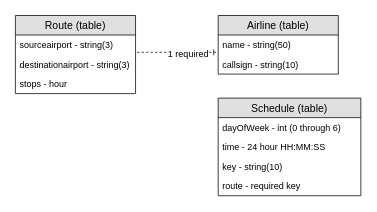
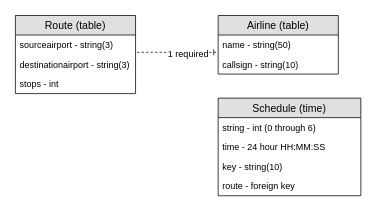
  <mxCell id="0" />
  <mxCell id="1" parent="0" />
  <mxCell id="2" value="Route (table)" style="swimlane;fontStyle=0;childLayout=stackLayout;horizontal=1;startSize=26;fillColor=#e0e0e0;horizontalStack=0;resizeParent=1;resizeParentMax=0;resizeLast=0;collapsible=1;marginBottom=0;swimlaneFillColor=#ffffff;align=center;fontSize=14;" vertex="1" parent="1"><mxGeometry x="20" y="20" width="160" height="104" as="geometry" /></mxCell>
  <mxCell id="3" value="sourceairport - string(3)" style="text;strokeColor=none;fillColor=none;spacingLeft=4;spacingRight=4;overflow=hidden;rotatable=0;points=[[0,0.5],[1,0.5]];portConstraint=eastwest;fontSize=12;" vertex="1" parent="2"><mxGeometry y="26" width="160" height="26" as="geometry" /></mxCell>
  <mxCell id="4" value="destinationairport - string(3)" style="text;strokeColor=none;fillColor=none;spacingLeft=4;spacingRight=4;overflow=hidden;rotatable=0;points=[[0,0.5],[1,0.5]];portConstraint=eastwest;fontSize=12;" vertex="1" parent="2"><mxGeometry y="52" width="160" height="26" as="geometry" /></mxCell>
- <mxCell id="5" value="stops - hour" style="text;strokeColor=none;fillColor=none;spacingLeft=4;spacingRight=4;overflow=hidden;rotatable=0;points=[[0,0.5],[1,0.5]];portConstraint=eastwest;fontSize=12;" vertex="1" parent="2"><mxGeometry y="78" width="160" height="26" as="geometry" /></mxCell>
+ <mxCell id="5" value="stops - int" style="text;strokeColor=none;fillColor=none;spacingLeft=4;spacingRight=4;overflow=hidden;rotatable=0;points=[[0,0.5],[1,0.5]];portConstraint=eastwest;fontSize=12;" vertex="1" parent="2"><mxGeometry y="78" width="160" height="26" as="geometry" /></mxCell>
  <mxCell id="6" value="Airline (table)" style="swimlane;fontStyle=0;childLayout=stackLayout;horizontal=1;startSize=26;fillColor=#e0e0e0;horizontalStack=0;resizeParent=1;resizeParentMax=0;resizeLast=0;collapsible=1;marginBottom=0;swimlaneFillColor=#ffffff;align=center;fontSize=14;" vertex="1" parent="1"><mxGeometry x="290" y="20" width="160" height="78" as="geometry" /></mxCell>
  <mxCell id="7" value="name - string(50)" style="text;strokeColor=none;fillColor=none;spacingLeft=4;spacingRight=4;overflow=hidden;rotatable=0;points=[[0,0.5],[1,0.5]];portConstraint=eastwest;fontSize=12;" vertex="1" parent="6"><mxGeometry y="26" width="160" height="26" as="geometry" /></mxCell>
  <mxCell id="8" value="callsign - string(10)" style="text;strokeColor=none;fillColor=none;spacingLeft=4;spacingRight=4;overflow=hidden;rotatable=0;points=[[0,0.5],[1,0.5]];portConstraint=eastwest;fontSize=12;" vertex="1" parent="6"><mxGeometry y="52" width="160" height="26" as="geometry" /></mxCell>
  <mxCell id="9" value="" style="edgeStyle=entityRelationEdgeStyle;fontSize=12;html=1;endArrow=ERone;endFill=1;entryX=-0.012;entryY=-0.115;entryDx=0;entryDy=0;entryPerimeter=0;exitX=1.013;exitY=-0.115;exitDx=0;exitDy=0;exitPerimeter=0;dashed=1;" edge="1" parent="1" source="4" target="8"><mxGeometry width="100" height="100" relative="1" as="geometry"><mxPoint x="182" y="69" as="sourcePoint" /><mxPoint x="120" y="150" as="targetPoint" /></mxGeometry></mxCell>
  <mxCell id="10" value="1 required" style="text;html=1;resizable=0;points=[];align=center;verticalAlign=middle;labelBackgroundColor=#ffffff;" vertex="1" connectable="0" parent="9"><mxGeometry x="0.264" y="-2" relative="1" as="geometry"><mxPoint as="offset" /></mxGeometry></mxCell>
- <mxCell id="11" value="Schedule (table)" style="swimlane;fontStyle=0;childLayout=stackLayout;horizontal=1;startSize=26;fillColor=#e0e0e0;horizontalStack=0;resizeParent=1;resizeParentMax=0;resizeLast=0;collapsible=1;marginBottom=0;swimlaneFillColor=#ffffff;align=center;fontSize=14;" vertex="1" parent="1"><mxGeometry x="290" y="130" width="190" height="130" as="geometry" /></mxCell>
- <mxCell id="12" value="dayOfWeek - int (0 through 6)" style="text;strokeColor=none;fillColor=none;spacingLeft=4;spacingRight=4;overflow=hidden;rotatable=0;points=[[0,0.5],[1,0.5]];portConstraint=eastwest;fontSize=12;" vertex="1" parent="11"><mxGeometry y="26" width="190" height="26" as="geometry" /></mxCell>
+ <mxCell id="11" value="Schedule (time)" style="swimlane;fontStyle=0;childLayout=stackLayout;horizontal=1;startSize=26;fillColor=#e0e0e0;horizontalStack=0;resizeParent=1;resizeParentMax=0;resizeLast=0;collapsible=1;marginBottom=0;swimlaneFillColor=#ffffff;align=center;fontSize=14;" vertex="1" parent="1"><mxGeometry x="290" y="130" width="190" height="130" as="geometry" /></mxCell>
+ <mxCell id="12" value="string - int (0 through 6)" style="text;strokeColor=none;fillColor=none;spacingLeft=4;spacingRight=4;overflow=hidden;rotatable=0;points=[[0,0.5],[1,0.5]];portConstraint=eastwest;fontSize=12;" vertex="1" parent="11"><mxGeometry y="26" width="190" height="26" as="geometry" /></mxCell>
  <mxCell id="13" value="time - 24 hour HH:MM:SS" style="text;strokeColor=none;fillColor=none;spacingLeft=4;spacingRight=4;overflow=hidden;rotatable=0;points=[[0,0.5],[1,0.5]];portConstraint=eastwest;fontSize=12;" vertex="1" parent="11"><mxGeometry y="52" width="190" height="26" as="geometry" /></mxCell>
  <mxCell id="14" value="key - string(10)" style="text;strokeColor=none;fillColor=none;spacingLeft=4;spacingRight=4;overflow=hidden;rotatable=0;points=[[0,0.5],[1,0.5]];portConstraint=eastwest;fontSize=12;" vertex="1" parent="11"><mxGeometry y="78" width="190" height="26" as="geometry" /></mxCell>
- <mxCell id="15" value="route - required key" style="text;strokeColor=none;fillColor=none;spacingLeft=4;spacingRight=4;overflow=hidden;rotatable=0;points=[[0,0.5],[1,0.5]];portConstraint=eastwest;fontSize=12;" vertex="1" parent="11"><mxGeometry y="104" width="190" height="26" as="geometry" /></mxCell>
+ <mxCell id="15" value="route - foreign key" style="text;strokeColor=none;fillColor=none;spacingLeft=4;spacingRight=4;overflow=hidden;rotatable=0;points=[[0,0.5],[1,0.5]];portConstraint=eastwest;fontSize=12;" vertex="1" parent="11"><mxGeometry y="104" width="190" height="26" as="geometry" /></mxCell>
